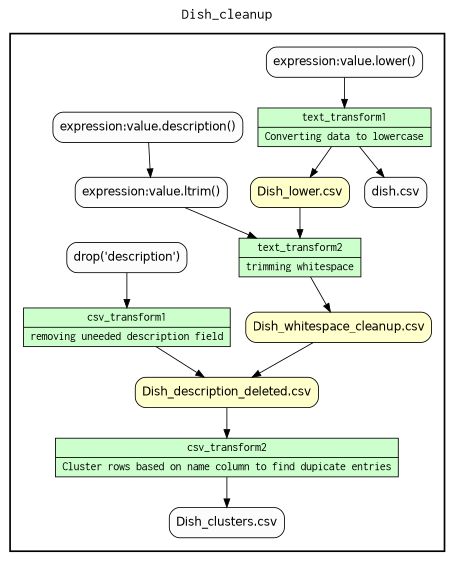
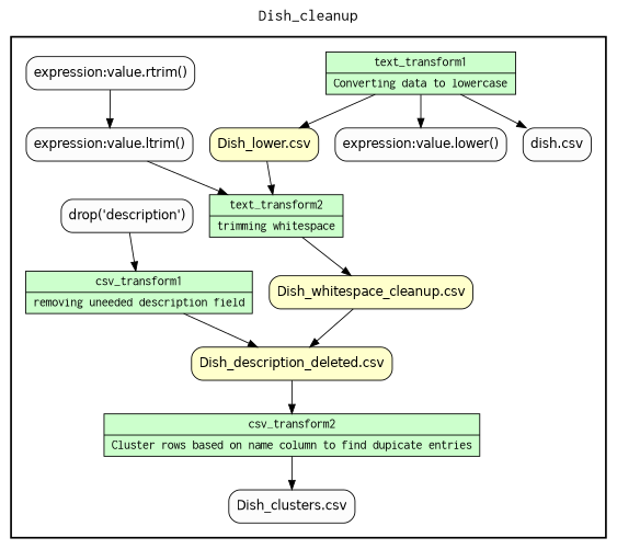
  digraph {
    fontname=Courier
    fontsize=18
    label=Dish_cleanup
    labelloc=t
    rankdir=TB
    node [fillcolor="#FCFCFC" fontname=Helvetica peripheries=1 shape=box style="rounded,filled"]
    n1 [fillcolor="#CCFFCC" fontname=Courier label="{<f0> text_transform1 |<f1> Converting data to lowercase}" rankdir=LR shape=record style=filled]
    "Dish_lower.csv" [fillcolor="#FFFFCC"]
    n3 [fillcolor="#CCFFCC" fontname=Courier label="{<f0> text_transform2 |<f1> trimming whitespace}" rankdir=LR shape=record style=filled]
    "Dish_whitespace_cleanup.csv" [fillcolor="#FFFFCC"]
    n5 [fillcolor="#CCFFCC" fontname=Courier label="{<f0> csv_transform1 |<f1> removing uneeded description field}" rankdir=LR shape=record style=filled]
    "Dish_description_deleted.csv" [fillcolor="#FFFFCC"]
    n7 [fillcolor="#CCFFCC" fontname=Courier label="{<f0> csv_transform2 |<f1> Cluster rows based on name column to find dupicate entries}" rankdir=LR shape=record style=filled]
    "Dish_clusters.csv"
    "expression:value.lower()"
    "dish.csv"
    "expression:value.ltrim()"
-   "expression:value.rtrim()" [label="expression:value.description()"]
+   "expression:value.rtrim()"
    "drop('description')"
    subgraph cluster_1 {
      color=black
      label=""
      penwidth=2
      subgraph cluster_2 {
        color=white
        label=""
        penwidth=2
        n1
        "Dish_lower.csv"
        n3
        "Dish_whitespace_cleanup.csv"
        n5
        "Dish_description_deleted.csv"
        n7
        "Dish_clusters.csv"
        "expression:value.lower()"
        "dish.csv"
        "expression:value.ltrim()"
        "expression:value.rtrim()"
        "drop('description')"
      }
    }
    n1 -> "Dish_lower.csv"
    n1 -> "dish.csv"
    "Dish_lower.csv" -> n3
    n3 -> "Dish_whitespace_cleanup.csv"
    "Dish_whitespace_cleanup.csv" -> "Dish_description_deleted.csv"
    n5 -> "Dish_description_deleted.csv"
    "Dish_description_deleted.csv" -> n7
    n7 -> "Dish_clusters.csv"
-   "expression:value.lower()" -> n1
+   n1 -> "expression:value.lower()"
    "expression:value.ltrim()" -> n3
    "expression:value.rtrim()" -> "expression:value.ltrim()"
    "drop('description')" -> n5
  }
